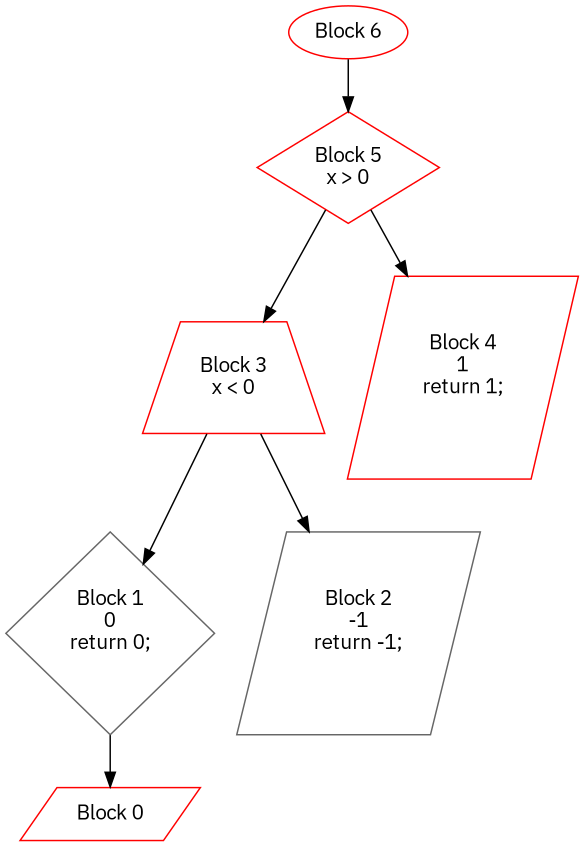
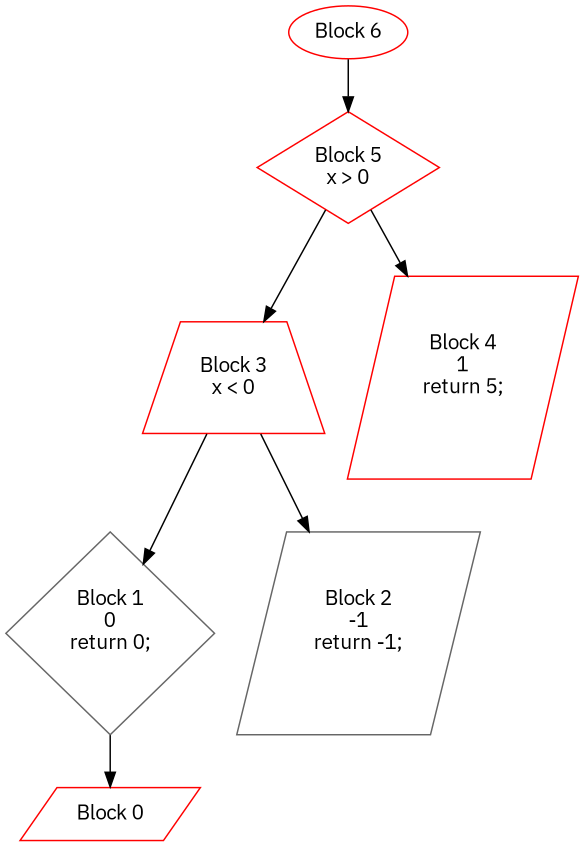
  digraph {
    fontname="IBM Plex Sans"
    node [color=red fontname="IBM Plex Sans" shape=parallelogram]
    edge [fontname="IBM Plex Sans"]
    n1 [label="Block 0"]
    n2 [color=gray40 label="Block 1\n0\nreturn 0;\n\n" shape=diamond]
    n3 [color=gray40 label="Block 2\n-1\nreturn -1;\n\n"]
    n4 [label="Block 3\nx < 0\n" shape=trapezium]
-   n5 [label="Block 4\n1\nreturn 1;\n\n"]
+   n5 [label="Block 4\n1\nreturn 5;\n\n"]
    n6 [label="Block 5\nx > 0\n" shape=diamond]
    n7 [label="Block 6" shape=ellipse]
    n2 -> n1
    n4 -> n2
    n4 -> n3
    n6 -> n4
    n6 -> n5
    n7 -> n6
  }
